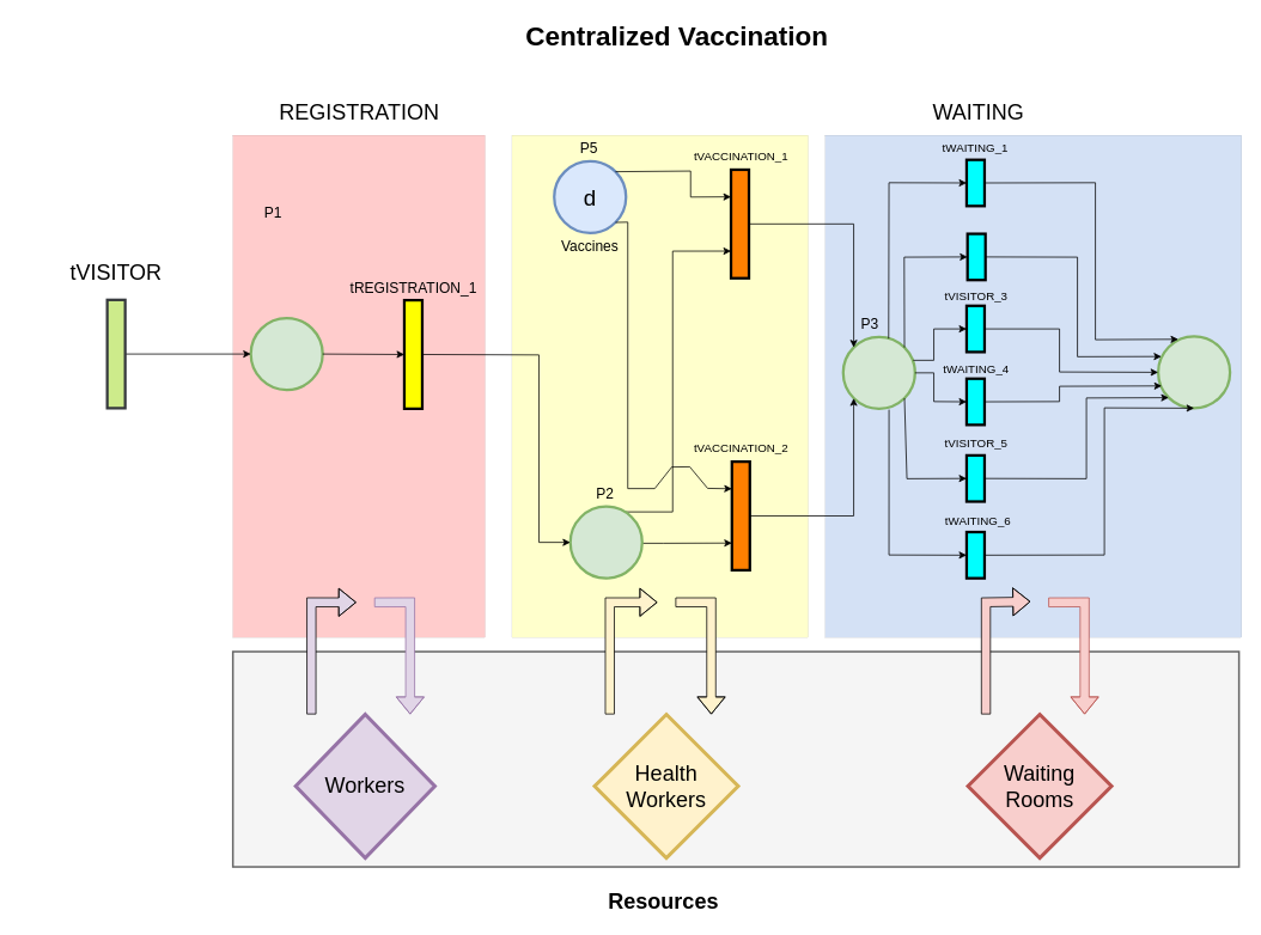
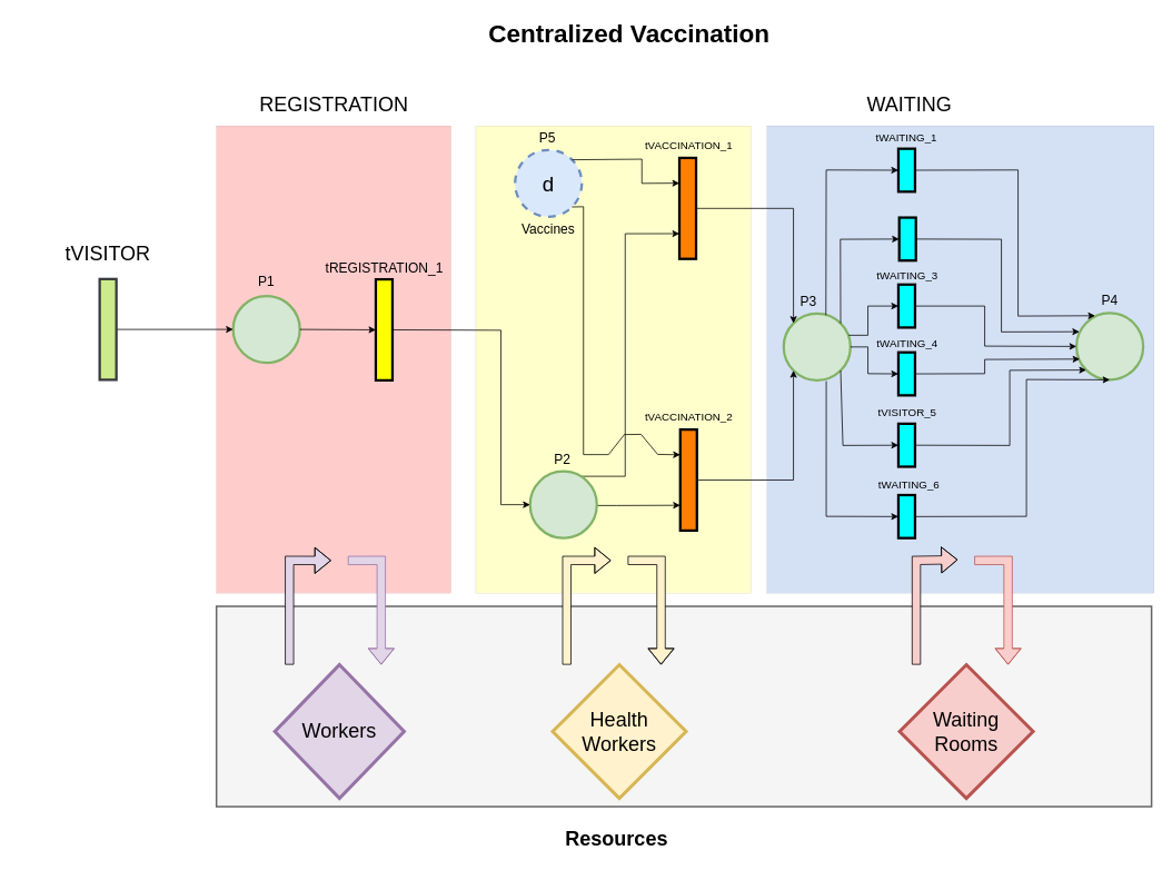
  <mxCell id="0" />
  <mxCell id="1" parent="0" />
  <mxCell id="2" value="" style="rounded=0;whiteSpace=wrap;html=1;strokeWidth=2;fillColor=#f5f5f5;fontColor=#333333;strokeColor=#666666;" parent="1" vertex="1"><mxGeometry x="259" y="725.8" width="1121" height="240" as="geometry" /></mxCell>
  <mxCell id="3" value="" style="rounded=0;whiteSpace=wrap;html=1;strokeWidth=0;fillColor=#D4E1F5;strokeColor=#36393d;" parent="1" vertex="1"><mxGeometry x="919" y="150" width="464" height="560" as="geometry" /></mxCell>
  <mxCell id="4" value="" style="rounded=0;whiteSpace=wrap;html=1;strokeWidth=0;fillColor=#FFFFCC;strokeColor=#36393d;" parent="1" vertex="1"><mxGeometry x="570" y="150" width="330" height="560" as="geometry" /></mxCell>
  <mxCell id="5" value="" style="rounded=0;whiteSpace=wrap;html=1;strokeWidth=0;fillColor=#FFCCCC;strokeColor=#36393d;" parent="1" vertex="1"><mxGeometry x="259" y="150" width="281" height="560" as="geometry" /></mxCell>
  <mxCell id="6" value="" style="ellipse;whiteSpace=wrap;html=1;aspect=fixed;fontSize=22;fillColor=#d5e8d4;strokeColor=#82b366;strokeWidth=3;" parent="1" vertex="1"><mxGeometry x="279" y="354" width="80" height="80" as="geometry" /></mxCell>
  <mxCell id="7" style="edgeStyle=orthogonalEdgeStyle;rounded=0;orthogonalLoop=1;jettySize=auto;html=1;entryX=0;entryY=0.75;entryDx=0;entryDy=0;" parent="1" source="9" target="35" edge="1"><mxGeometry relative="1" as="geometry"><Array as="points"><mxPoint x="739" y="605" /><mxPoint x="739" y="605" /></Array></mxGeometry></mxCell>
  <mxCell id="8" style="edgeStyle=orthogonalEdgeStyle;rounded=0;orthogonalLoop=1;jettySize=auto;html=1;entryX=0;entryY=0.75;entryDx=0;entryDy=0;" parent="1" source="9" target="33" edge="1"><mxGeometry relative="1" as="geometry"><Array as="points"><mxPoint x="749" y="570" /><mxPoint x="749" y="279" /></Array></mxGeometry></mxCell>
  <mxCell id="9" value="" style="ellipse;whiteSpace=wrap;html=1;aspect=fixed;fontSize=22;fillColor=#d5e8d4;strokeColor=#82b366;strokeWidth=3;" parent="1" vertex="1"><mxGeometry x="635" y="564" width="80" height="80" as="geometry" /></mxCell>
- <mxCell id="10" value="&lt;font style=&quot;font-size: 25px&quot;&gt;d&lt;/font&gt;" style="ellipse;whiteSpace=wrap;html=1;aspect=fixed;fillColor=#dae8fc;strokeColor=#6c8ebf;strokeWidth=3;" parent="1" vertex="1"><mxGeometry x="617" y="179" width="80" height="80" as="geometry" /></mxCell>
+ <mxCell id="10" value="&lt;font style=&quot;font-size: 25px&quot;&gt;d&lt;/font&gt;" style="ellipse;whiteSpace=wrap;html=1;aspect=fixed;fillColor=#dae8fc;strokeColor=#6c8ebf;strokeWidth=3;dashed=1;" parent="1" vertex="1"><mxGeometry x="617" y="179" width="80" height="80" as="geometry" /></mxCell>
  <mxCell id="11" value="" style="ellipse;whiteSpace=wrap;html=1;aspect=fixed;fillColor=#d5e8d4;strokeColor=#82b366;strokeWidth=3;" parent="1" vertex="1"><mxGeometry x="939" y="375" width="80" height="80" as="geometry" /></mxCell>
  <mxCell id="12" value="Vaccines" style="text;html=1;strokeColor=none;fillColor=none;align=center;verticalAlign=middle;whiteSpace=wrap;rounded=0;fontSize=16;" parent="1" vertex="1"><mxGeometry x="617" y="259" width="80" height="30" as="geometry" /></mxCell>
- <mxCell id="13" value="P1" style="text;html=1;strokeColor=none;fillColor=none;align=center;verticalAlign=middle;whiteSpace=wrap;rounded=0;labelBorderColor=none;fontSize=16;" parent="1" vertex="1"><mxGeometry x="289" y="222" width="30" height="30" as="geometry" /></mxCell>
+ <mxCell id="13" value="P1" style="text;html=1;strokeColor=none;fillColor=none;align=center;verticalAlign=middle;whiteSpace=wrap;rounded=0;labelBorderColor=none;fontSize=16;" parent="1" vertex="1"><mxGeometry x="304" y="322" width="30" height="30" as="geometry" /></mxCell>
  <mxCell id="14" value="P2" style="text;html=1;strokeColor=none;fillColor=none;align=center;verticalAlign=middle;whiteSpace=wrap;rounded=0;labelBorderColor=none;fontSize=16;" parent="1" vertex="1"><mxGeometry x="659" y="534" width="30" height="30" as="geometry" /></mxCell>
  <mxCell id="15" value="P5" style="text;html=1;strokeColor=none;fillColor=none;align=center;verticalAlign=middle;whiteSpace=wrap;rounded=0;labelBorderColor=none;fontSize=16;" parent="1" vertex="1"><mxGeometry x="641" y="149" width="30" height="30" as="geometry" /></mxCell>
  <mxCell id="16" value="P3" style="text;html=1;strokeColor=none;fillColor=none;align=center;verticalAlign=middle;whiteSpace=wrap;rounded=0;labelBorderColor=none;fontSize=16;" parent="1" vertex="1"><mxGeometry x="954" y="345" width="30" height="30" as="geometry" /></mxCell>
  <mxCell id="17" value="REGISTRATION" style="text;html=1;strokeColor=none;fillColor=none;align=center;verticalAlign=middle;whiteSpace=wrap;rounded=0;labelBorderColor=none;fontSize=24;" parent="1" vertex="1"><mxGeometry x="290.5" y="110" width="218" height="30" as="geometry" /></mxCell>
  <mxCell id="18" value="WAITING" style="text;html=1;strokeColor=none;fillColor=none;align=center;verticalAlign=middle;whiteSpace=wrap;rounded=0;labelBorderColor=none;fontSize=24;" parent="1" vertex="1"><mxGeometry x="1025" y="110" width="130" height="30" as="geometry" /></mxCell>
  <mxCell id="19" value="&lt;b&gt;&lt;font style=&quot;font-size: 30px&quot;&gt;Centralized Vaccination&lt;/font&gt;&lt;/b&gt;" style="text;html=1;strokeColor=none;fillColor=none;align=center;verticalAlign=middle;whiteSpace=wrap;rounded=0;labelBorderColor=none;fontSize=16;" parent="1" vertex="1"><mxGeometry x="514" y="20" width="480" height="40" as="geometry" /></mxCell>
  <mxCell id="20" value="" style="ellipse;whiteSpace=wrap;html=1;aspect=fixed;fillColor=#d5e8d4;strokeColor=#82b366;strokeWidth=3;" parent="1" vertex="1"><mxGeometry x="1290" y="374.38" width="80" height="80" as="geometry" /></mxCell>
+ <mxCell id="21" value="P4" style="text;html=1;strokeColor=none;fillColor=none;align=center;verticalAlign=middle;whiteSpace=wrap;rounded=0;labelBorderColor=none;fontSize=16;" parent="1" vertex="1"><mxGeometry x="1315" y="344.38" width="30" height="30" as="geometry" /></mxCell>
  <mxCell id="22" value="" style="shape=flexArrow;endArrow=classic;html=1;rounded=0;strokeWidth=1;entryX=0;entryY=0.807;entryDx=0;entryDy=0;fillColor=#E1D5E7;strokeColor=#000000;entryPerimeter=0;" parent="1" edge="1"><mxGeometry width="50" height="50" relative="1" as="geometry"><mxPoint x="346.5" y="795.8" as="sourcePoint" /><mxPoint x="396.5" y="670.88" as="targetPoint" /><Array as="points"><mxPoint x="346.5" y="670.8" /></Array></mxGeometry></mxCell>
  <mxCell id="23" value="" style="shape=flexArrow;endArrow=classic;html=1;rounded=0;strokeWidth=1;entryX=-0.017;entryY=0.805;entryDx=0;entryDy=0;fillColor=#f8cecc;strokeColor=#000000;entryPerimeter=0;" parent="1" edge="1"><mxGeometry width="50" height="50" relative="1" as="geometry"><mxPoint x="1098" y="795.8" as="sourcePoint" /><mxPoint x="1147.66" y="670" as="targetPoint" /><Array as="points"><mxPoint x="1098" y="670.8" /></Array></mxGeometry></mxCell>
  <mxCell id="24" value="" style="shape=flexArrow;endArrow=classic;html=1;rounded=0;strokeWidth=1;fillColor=#FFF2CC;strokeColor=#000000;" parent="1" edge="1"><mxGeometry width="50" height="50" relative="1" as="geometry"><mxPoint x="679" y="795.8" as="sourcePoint" /><mxPoint x="732" y="670.8" as="targetPoint" /><Array as="points"><mxPoint x="679" y="670.8" /></Array></mxGeometry></mxCell>
  <mxCell id="25" value="" style="shape=flexArrow;endArrow=classic;html=1;rounded=0;strokeColor=#9673a6;strokeWidth=1;fillColor=#e1d5e7;exitX=1;exitY=0.807;exitDx=0;exitDy=0;exitPerimeter=0;" parent="1" edge="1"><mxGeometry width="50" height="50" relative="1" as="geometry"><mxPoint x="416.5" y="670.88" as="sourcePoint" /><mxPoint x="456.5" y="795.8" as="targetPoint" /><Array as="points"><mxPoint x="456.5" y="670.8" /></Array></mxGeometry></mxCell>
  <mxCell id="26" value="" style="shape=flexArrow;endArrow=classic;html=1;rounded=0;strokeColor=#000000;strokeWidth=1;fillColor=#FFF2CC;" parent="1" edge="1"><mxGeometry width="50" height="50" relative="1" as="geometry"><mxPoint x="752" y="670.8" as="sourcePoint" /><mxPoint x="792" y="795.8" as="targetPoint" /><Array as="points"><mxPoint x="792" y="670.8" /></Array></mxGeometry></mxCell>
  <mxCell id="27" value="" style="shape=flexArrow;endArrow=classic;html=1;rounded=0;strokeColor=#b85450;strokeWidth=1;fillColor=#f8cecc;exitX=0.976;exitY=0.807;exitDx=0;exitDy=0;exitPerimeter=0;" parent="1" edge="1"><mxGeometry width="50" height="50" relative="1" as="geometry"><mxPoint x="1167.52" y="670.88" as="sourcePoint" /><mxPoint x="1208" y="795.8" as="targetPoint" /><Array as="points"><mxPoint x="1208" y="670.8" /></Array></mxGeometry></mxCell>
  <mxCell id="28" value="Waiting Rooms" style="rhombus;whiteSpace=wrap;html=1;fillColor=#f8cecc;strokeColor=#b85450;strokeWidth=4;fontSize=24;" parent="1" vertex="1"><mxGeometry x="1078" y="795.8" width="160" height="160" as="geometry" /></mxCell>
  <mxCell id="29" value="&lt;font style=&quot;font-size: 24px&quot;&gt;Resources&lt;/font&gt;" style="text;html=1;strokeColor=none;fillColor=none;align=center;verticalAlign=middle;whiteSpace=wrap;rounded=0;dashed=1;fontStyle=1" parent="1" vertex="1"><mxGeometry x="668" y="990" width="142" height="30" as="geometry" /></mxCell>
  <mxCell id="30" value="Workers" style="rhombus;whiteSpace=wrap;html=1;fillColor=#e1d5e7;strokeColor=#9673a6;strokeWidth=4;fontSize=24;" parent="1" vertex="1"><mxGeometry x="329" y="795.8" width="155" height="160" as="geometry" /></mxCell>
  <mxCell id="31" value="Health Workers" style="rhombus;whiteSpace=wrap;html=1;fillColor=#fff2cc;strokeColor=#d6b656;strokeWidth=4;fontSize=24;" parent="1" vertex="1"><mxGeometry x="662" y="795.8" width="160" height="160" as="geometry" /></mxCell>
  <mxCell id="32" style="edgeStyle=orthogonalEdgeStyle;rounded=0;orthogonalLoop=1;jettySize=auto;html=1;entryX=0;entryY=0;entryDx=0;entryDy=0;" parent="1" source="33" target="11" edge="1"><mxGeometry relative="1" as="geometry" /></mxCell>
  <mxCell id="33" value="" style="rounded=0;whiteSpace=wrap;html=1;fillColor=#FF8000;strokeColor=#000000;strokeWidth=3;" parent="1" vertex="1"><mxGeometry x="814" y="188.5" width="20" height="121" as="geometry" /></mxCell>
  <mxCell id="34" style="edgeStyle=orthogonalEdgeStyle;rounded=0;orthogonalLoop=1;jettySize=auto;html=1;entryX=0;entryY=1;entryDx=0;entryDy=0;" parent="1" source="35" target="11" edge="1"><mxGeometry relative="1" as="geometry" /></mxCell>
  <mxCell id="35" value="" style="rounded=0;whiteSpace=wrap;html=1;fillColor=#FF8000;strokeColor=#000000;strokeWidth=3;" parent="1" vertex="1"><mxGeometry x="815" y="514" width="20" height="121" as="geometry" /></mxCell>
  <mxCell id="36" value="" style="rounded=0;whiteSpace=wrap;html=1;fillColor=#FFFF00;strokeColor=#000000;strokeWidth=3;" parent="1" vertex="1"><mxGeometry x="450" y="334" width="20" height="121" as="geometry" /></mxCell>
  <mxCell id="37" value="" style="rounded=0;whiteSpace=wrap;html=1;fillColor=#00FFFF;strokeColor=#000000;labelBorderColor=none;strokeWidth=3;" parent="1" vertex="1"><mxGeometry x="1076.5" y="177.5" width="20" height="51.5" as="geometry" /></mxCell>
  <mxCell id="38" value="" style="rounded=0;whiteSpace=wrap;html=1;fillColor=#00FFFF;strokeColor=#000000;labelBorderColor=none;strokeWidth=3;" parent="1" vertex="1"><mxGeometry x="1077.5" y="260" width="20" height="51.5" as="geometry" /></mxCell>
  <mxCell id="39" value="" style="rounded=0;whiteSpace=wrap;html=1;fillColor=#00FFFF;strokeColor=#000000;labelBorderColor=none;strokeWidth=3;" parent="1" vertex="1"><mxGeometry x="1076.5" y="340.25" width="20" height="51.5" as="geometry" /></mxCell>
  <mxCell id="40" value="" style="rounded=0;whiteSpace=wrap;html=1;fillColor=#00FFFF;strokeColor=#000000;labelBorderColor=none;strokeWidth=3;" parent="1" vertex="1"><mxGeometry x="1076.5" y="421.5" width="20" height="51.5" as="geometry" /></mxCell>
  <mxCell id="41" value="" style="rounded=0;whiteSpace=wrap;html=1;fillColor=#00FFFF;strokeColor=#000000;labelBorderColor=none;strokeWidth=3;" parent="1" vertex="1"><mxGeometry x="1076.5" y="507" width="20" height="51.5" as="geometry" /></mxCell>
  <mxCell id="42" value="" style="rounded=0;whiteSpace=wrap;html=1;fillColor=#00FFFF;strokeColor=#000000;labelBorderColor=none;strokeWidth=3;" parent="1" vertex="1"><mxGeometry x="1076.5" y="592.5" width="20" height="51.5" as="geometry" /></mxCell>
  <mxCell id="43" value="" style="endArrow=classic;html=1;rounded=0;entryX=0;entryY=0.25;entryDx=0;entryDy=0;exitX=1;exitY=0;exitDx=0;exitDy=0;" parent="1" source="10" target="33" edge="1"><mxGeometry width="50" height="50" relative="1" as="geometry"><mxPoint x="679" y="190" as="sourcePoint" /><mxPoint x="809" y="410" as="targetPoint" /><Array as="points"><mxPoint x="769" y="190" /><mxPoint x="769" y="219" /></Array></mxGeometry></mxCell>
  <mxCell id="44" value="" style="endArrow=classic;html=1;exitX=1;exitY=1;exitDx=0;exitDy=0;rounded=0;entryX=0;entryY=0.25;entryDx=0;entryDy=0;" parent="1" source="10" target="35" edge="1"><mxGeometry width="50" height="50" relative="1" as="geometry"><mxPoint x="687" y="378.75" as="sourcePoint" /><mxPoint x="799" y="570" as="targetPoint" /><Array as="points"><mxPoint x="699" y="247" /><mxPoint x="699" y="544" /><mxPoint x="729" y="544" /><mxPoint x="748" y="520" /><mxPoint x="768" y="519.75" /><mxPoint x="788" y="543.75" /></Array></mxGeometry></mxCell>
  <mxCell id="45" style="edgeStyle=orthogonalEdgeStyle;rounded=0;orthogonalLoop=1;jettySize=auto;html=1;entryX=0;entryY=0.5;entryDx=0;entryDy=0;" parent="1" source="46" target="6" edge="1"><mxGeometry relative="1" as="geometry" /></mxCell>
  <mxCell id="46" value="" style="rounded=0;whiteSpace=wrap;html=1;fillColor=#cdeb8b;strokeColor=#36393d;labelBorderColor=none;strokeWidth=3;" parent="1" vertex="1"><mxGeometry x="119" y="333.63" width="20" height="120.75" as="geometry" /></mxCell>
  <mxCell id="47" value="tVISITOR" style="text;html=1;strokeColor=none;fillColor=none;align=center;verticalAlign=middle;whiteSpace=wrap;rounded=0;labelBorderColor=none;fontSize=24;" parent="1" vertex="1"><mxGeometry x="20" y="289" width="218" height="30" as="geometry" /></mxCell>
  <mxCell id="48" value="" style="endArrow=classic;html=1;rounded=0;exitX=1;exitY=0.5;exitDx=0;exitDy=0;entryX=0;entryY=0.5;entryDx=0;entryDy=0;" parent="1" source="6" target="36" edge="1"><mxGeometry width="50" height="50" relative="1" as="geometry"><mxPoint x="670" y="420" as="sourcePoint" /><mxPoint x="720" y="370" as="targetPoint" /></mxGeometry></mxCell>
  <mxCell id="49" value="" style="endArrow=classic;html=1;rounded=0;exitX=1;exitY=0.5;exitDx=0;exitDy=0;entryX=0;entryY=0.5;entryDx=0;entryDy=0;" parent="1" source="36" target="9" edge="1"><mxGeometry width="50" height="50" relative="1" as="geometry"><mxPoint x="670" y="420" as="sourcePoint" /><mxPoint x="720" y="370" as="targetPoint" /><Array as="points"><mxPoint x="600" y="395" /><mxPoint x="600" y="604" /></Array></mxGeometry></mxCell>
  <mxCell id="50" value="&lt;font style=&quot;font-size: 16px&quot;&gt;tREGISTRATION_1&lt;/font&gt;" style="text;html=1;strokeColor=none;fillColor=none;align=center;verticalAlign=middle;whiteSpace=wrap;rounded=0;labelBorderColor=none;fontSize=24;" parent="1" vertex="1"><mxGeometry x="389.5" y="303.63" width="141" height="30" as="geometry" /></mxCell>
  <mxCell id="51" value="&lt;font style=&quot;font-size: 13px;&quot;&gt;tVACCINATION_1&lt;/font&gt;" style="text;html=1;strokeColor=none;fillColor=none;align=center;verticalAlign=middle;whiteSpace=wrap;rounded=0;labelBorderColor=none;fontSize=13;" parent="1" vertex="1"><mxGeometry x="764.5" y="158.5" width="121" height="30" as="geometry" /></mxCell>
  <mxCell id="52" value="&lt;font style=&quot;font-size: 13px;&quot;&gt;tVACCINATION_2&lt;/font&gt;" style="text;html=1;strokeColor=none;fillColor=none;align=center;verticalAlign=middle;whiteSpace=wrap;rounded=0;labelBorderColor=none;fontSize=13;" parent="1" vertex="1"><mxGeometry x="754.5" y="484" width="141" height="30" as="geometry" /></mxCell>
  <mxCell id="53" value="&lt;font style=&quot;font-size: 13px&quot;&gt;tWAITING_6&lt;/font&gt;" style="text;html=1;strokeColor=none;fillColor=none;align=center;verticalAlign=middle;whiteSpace=wrap;rounded=0;labelBorderColor=none;fontSize=13;" parent="1" vertex="1"><mxGeometry x="1019" y="569.5" width="141" height="20.5" as="geometry" /></mxCell>
  <mxCell id="54" value="&lt;font style=&quot;font-size: 13px&quot;&gt;tVISITOR_5&lt;/font&gt;" style="text;html=1;strokeColor=none;fillColor=none;align=center;verticalAlign=middle;whiteSpace=wrap;rounded=0;labelBorderColor=none;fontSize=13;" parent="1" vertex="1"><mxGeometry x="1017" y="484" width="141" height="20.5" as="geometry" /></mxCell>
  <mxCell id="55" value="&lt;font style=&quot;font-size: 13px&quot;&gt;tWAITING_4&lt;/font&gt;" style="text;html=1;strokeColor=none;fillColor=none;align=center;verticalAlign=middle;whiteSpace=wrap;rounded=0;labelBorderColor=none;fontSize=13;" parent="1" vertex="1"><mxGeometry x="1017" y="401" width="141" height="20.5" as="geometry" /></mxCell>
- <mxCell id="56" value="&lt;font style=&quot;font-size: 13px&quot;&gt;tVISITOR_3&lt;/font&gt;" style="text;html=1;strokeColor=none;fillColor=none;align=center;verticalAlign=middle;whiteSpace=wrap;rounded=0;labelBorderColor=none;fontSize=13;" parent="1" vertex="1"><mxGeometry x="1017" y="319" width="141" height="20.5" as="geometry" /></mxCell>
+ <mxCell id="56" value="&lt;font style=&quot;font-size: 13px&quot;&gt;tWAITING_3&lt;/font&gt;" style="text;html=1;strokeColor=none;fillColor=none;align=center;verticalAlign=middle;whiteSpace=wrap;rounded=0;labelBorderColor=none;fontSize=13;" parent="1" vertex="1"><mxGeometry x="1017" y="319" width="141" height="20.5" as="geometry" /></mxCell>
  <mxCell id="57" value="&lt;font style=&quot;font-size: 13px&quot;&gt;tWAITING_1&lt;/font&gt;" style="text;html=1;strokeColor=none;fillColor=none;align=center;verticalAlign=middle;whiteSpace=wrap;rounded=0;labelBorderColor=none;fontSize=13;" parent="1" vertex="1"><mxGeometry x="1016" y="153.75" width="141" height="20.5" as="geometry" /></mxCell>
  <mxCell id="58" value="" style="endArrow=classic;html=1;rounded=0;fontSize=13;entryX=0;entryY=0.5;entryDx=0;entryDy=0;exitX=0.638;exitY=1.012;exitDx=0;exitDy=0;exitPerimeter=0;" parent="1" source="11" target="42" edge="1"><mxGeometry width="50" height="50" relative="1" as="geometry"><mxPoint x="830" y="450" as="sourcePoint" /><mxPoint x="880" y="400" as="targetPoint" /><Array as="points"><mxPoint x="990" y="618" /></Array></mxGeometry></mxCell>
  <mxCell id="59" value="" style="endArrow=classic;html=1;rounded=0;fontSize=13;exitX=1;exitY=1;exitDx=0;exitDy=0;entryX=0;entryY=0.5;entryDx=0;entryDy=0;" parent="1" source="11" target="41" edge="1"><mxGeometry width="50" height="50" relative="1" as="geometry"><mxPoint x="830" y="450" as="sourcePoint" /><mxPoint x="880" y="400" as="targetPoint" /><Array as="points"><mxPoint x="1010" y="533" /></Array></mxGeometry></mxCell>
  <mxCell id="60" value="" style="endArrow=classic;html=1;rounded=0;fontSize=13;exitX=1;exitY=0.5;exitDx=0;exitDy=0;entryX=0;entryY=0.5;entryDx=0;entryDy=0;" parent="1" source="11" target="40" edge="1"><mxGeometry width="50" height="50" relative="1" as="geometry"><mxPoint x="830" y="450" as="sourcePoint" /><mxPoint x="880" y="400" as="targetPoint" /><Array as="points"><mxPoint x="1040" y="415" /><mxPoint x="1040" y="447" /></Array></mxGeometry></mxCell>
  <mxCell id="61" value="" style="endArrow=classic;html=1;rounded=0;fontSize=13;entryX=0;entryY=0.5;entryDx=0;entryDy=0;exitX=0;exitY=0;exitDx=0;exitDy=0;" parent="1" source="55" target="39" edge="1"><mxGeometry width="50" height="50" relative="1" as="geometry"><mxPoint x="830" y="450" as="sourcePoint" /><mxPoint x="880" y="400" as="targetPoint" /><Array as="points"><mxPoint x="1040" y="401" /><mxPoint x="1040" y="366" /></Array></mxGeometry></mxCell>
  <mxCell id="62" value="" style="endArrow=classic;html=1;rounded=0;fontSize=13;entryX=0;entryY=0.5;entryDx=0;entryDy=0;exitX=1;exitY=0;exitDx=0;exitDy=0;" parent="1" source="11" target="38" edge="1"><mxGeometry width="50" height="50" relative="1" as="geometry"><mxPoint x="830" y="450" as="sourcePoint" /><mxPoint x="880" y="400" as="targetPoint" /><Array as="points"><mxPoint x="1007" y="286" /></Array></mxGeometry></mxCell>
  <mxCell id="63" value="" style="endArrow=classic;html=1;rounded=0;fontSize=13;entryX=0;entryY=0.5;entryDx=0;entryDy=0;exitX=0.633;exitY=0.022;exitDx=0;exitDy=0;exitPerimeter=0;" parent="1" source="11" target="37" edge="1"><mxGeometry width="50" height="50" relative="1" as="geometry"><mxPoint x="830" y="450" as="sourcePoint" /><mxPoint x="880" y="400" as="targetPoint" /><Array as="points"><mxPoint x="990" y="203" /></Array></mxGeometry></mxCell>
  <mxCell id="64" value="" style="endArrow=classic;html=1;rounded=0;fontSize=13;entryX=0.28;entryY=0.04;entryDx=0;entryDy=0;entryPerimeter=0;exitX=1;exitY=0.5;exitDx=0;exitDy=0;" parent="1" source="37" target="20" edge="1"><mxGeometry width="50" height="50" relative="1" as="geometry"><mxPoint x="830" y="450" as="sourcePoint" /><mxPoint x="880" y="400" as="targetPoint" /><Array as="points"><mxPoint x="1220" y="203" /><mxPoint x="1220" y="378" /></Array></mxGeometry></mxCell>
  <mxCell id="65" value="" style="endArrow=classic;html=1;rounded=0;fontSize=13;entryX=0.045;entryY=0.28;entryDx=0;entryDy=0;entryPerimeter=0;exitX=1;exitY=0.5;exitDx=0;exitDy=0;" parent="1" source="38" target="20" edge="1"><mxGeometry width="50" height="50" relative="1" as="geometry"><mxPoint x="830" y="450" as="sourcePoint" /><mxPoint x="880" y="400" as="targetPoint" /><Array as="points"><mxPoint x="1200" y="286" /><mxPoint x="1200" y="397" /></Array></mxGeometry></mxCell>
  <mxCell id="66" value="" style="endArrow=classic;html=1;rounded=0;fontSize=13;entryX=0;entryY=0.5;entryDx=0;entryDy=0;exitX=1;exitY=0.5;exitDx=0;exitDy=0;" parent="1" source="39" target="20" edge="1"><mxGeometry width="50" height="50" relative="1" as="geometry"><mxPoint x="830" y="450" as="sourcePoint" /><mxPoint x="880" y="400" as="targetPoint" /><Array as="points"><mxPoint x="1180" y="366" /><mxPoint x="1180" y="414" /></Array></mxGeometry></mxCell>
  <mxCell id="67" value="" style="endArrow=classic;html=1;rounded=0;fontSize=13;entryX=0.05;entryY=0.69;entryDx=0;entryDy=0;entryPerimeter=0;exitX=1;exitY=0.5;exitDx=0;exitDy=0;" parent="1" source="40" target="20" edge="1"><mxGeometry width="50" height="50" relative="1" as="geometry"><mxPoint x="830" y="450" as="sourcePoint" /><mxPoint x="880" y="400" as="targetPoint" /><Array as="points"><mxPoint x="1180" y="447" /><mxPoint x="1180" y="430" /></Array></mxGeometry></mxCell>
  <mxCell id="68" value="" style="endArrow=classic;html=1;rounded=0;fontSize=13;entryX=0;entryY=1;entryDx=0;entryDy=0;exitX=1;exitY=0.5;exitDx=0;exitDy=0;" parent="1" source="41" target="20" edge="1"><mxGeometry width="50" height="50" relative="1" as="geometry"><mxPoint x="830" y="450" as="sourcePoint" /><mxPoint x="880" y="400" as="targetPoint" /><Array as="points"><mxPoint x="1210" y="533" /><mxPoint x="1210" y="443" /></Array></mxGeometry></mxCell>
  <mxCell id="69" value="" style="endArrow=classic;html=1;rounded=0;fontSize=13;entryX=0.5;entryY=1;entryDx=0;entryDy=0;exitX=1;exitY=0.5;exitDx=0;exitDy=0;" parent="1" source="42" target="20" edge="1"><mxGeometry width="50" height="50" relative="1" as="geometry"><mxPoint x="830" y="450" as="sourcePoint" /><mxPoint x="880" y="400" as="targetPoint" /><Array as="points"><mxPoint x="1230" y="618" /><mxPoint x="1230" y="454" /></Array></mxGeometry></mxCell>
